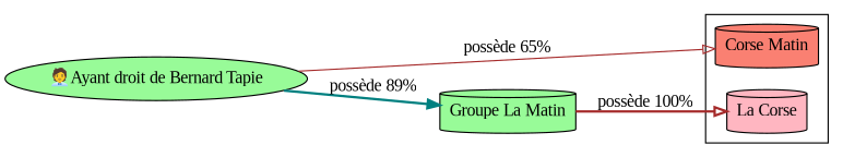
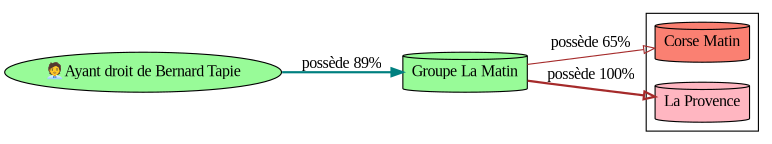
  digraph {
    fontname="Liberation Serif"
    rankdir=LR
    node [fillcolor=palegreen fontname="Liberation Serif" shape=cylinder style=filled]
    edge [arrowhead=onormal color=brown fontname="Liberation Serif" style=bold]
    n1 [fillcolor=salmon label="Corse Matin"]
-   n2 [fillcolor=lightpink label="La Corse"]
+   n2 [fillcolor=lightpink label="La Provence"]
    n3 [label="🧑‍💼Ayant droit de Bernard Tapie" shape=ellipse]
    n4 [label="Groupe La Matin"]
    subgraph cluster_1 {
      n1
      n2
    }
    subgraph sub_2 {
      n3
    }
    n3 -> n4 [arrowhead=normal color=teal label="possède 89%"]
-   n3 -> n1 [label="possède 65%" style=solid]
+   n4 -> n1 [label="possède 65%" style=solid]
    n4 -> n2 [label="possède 100%"]
  }
